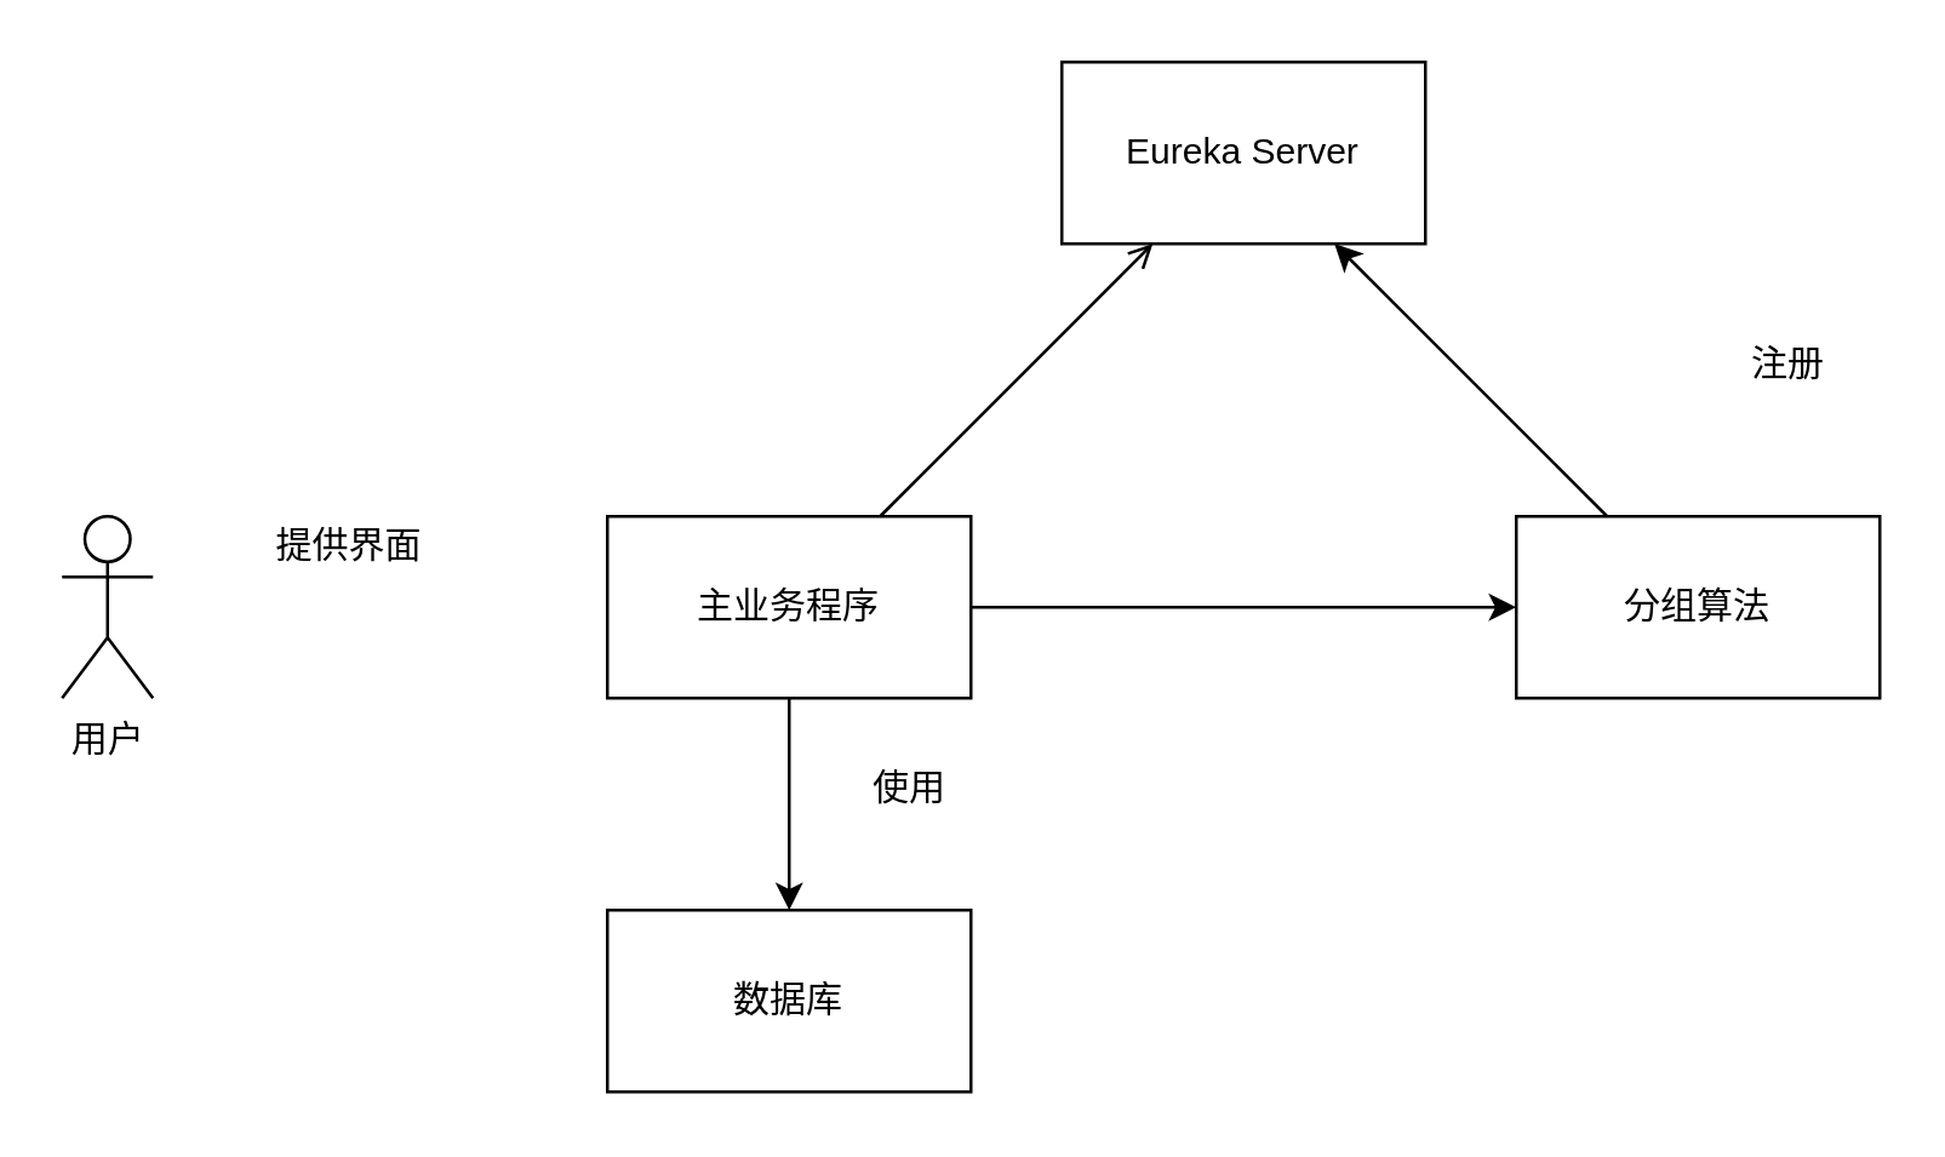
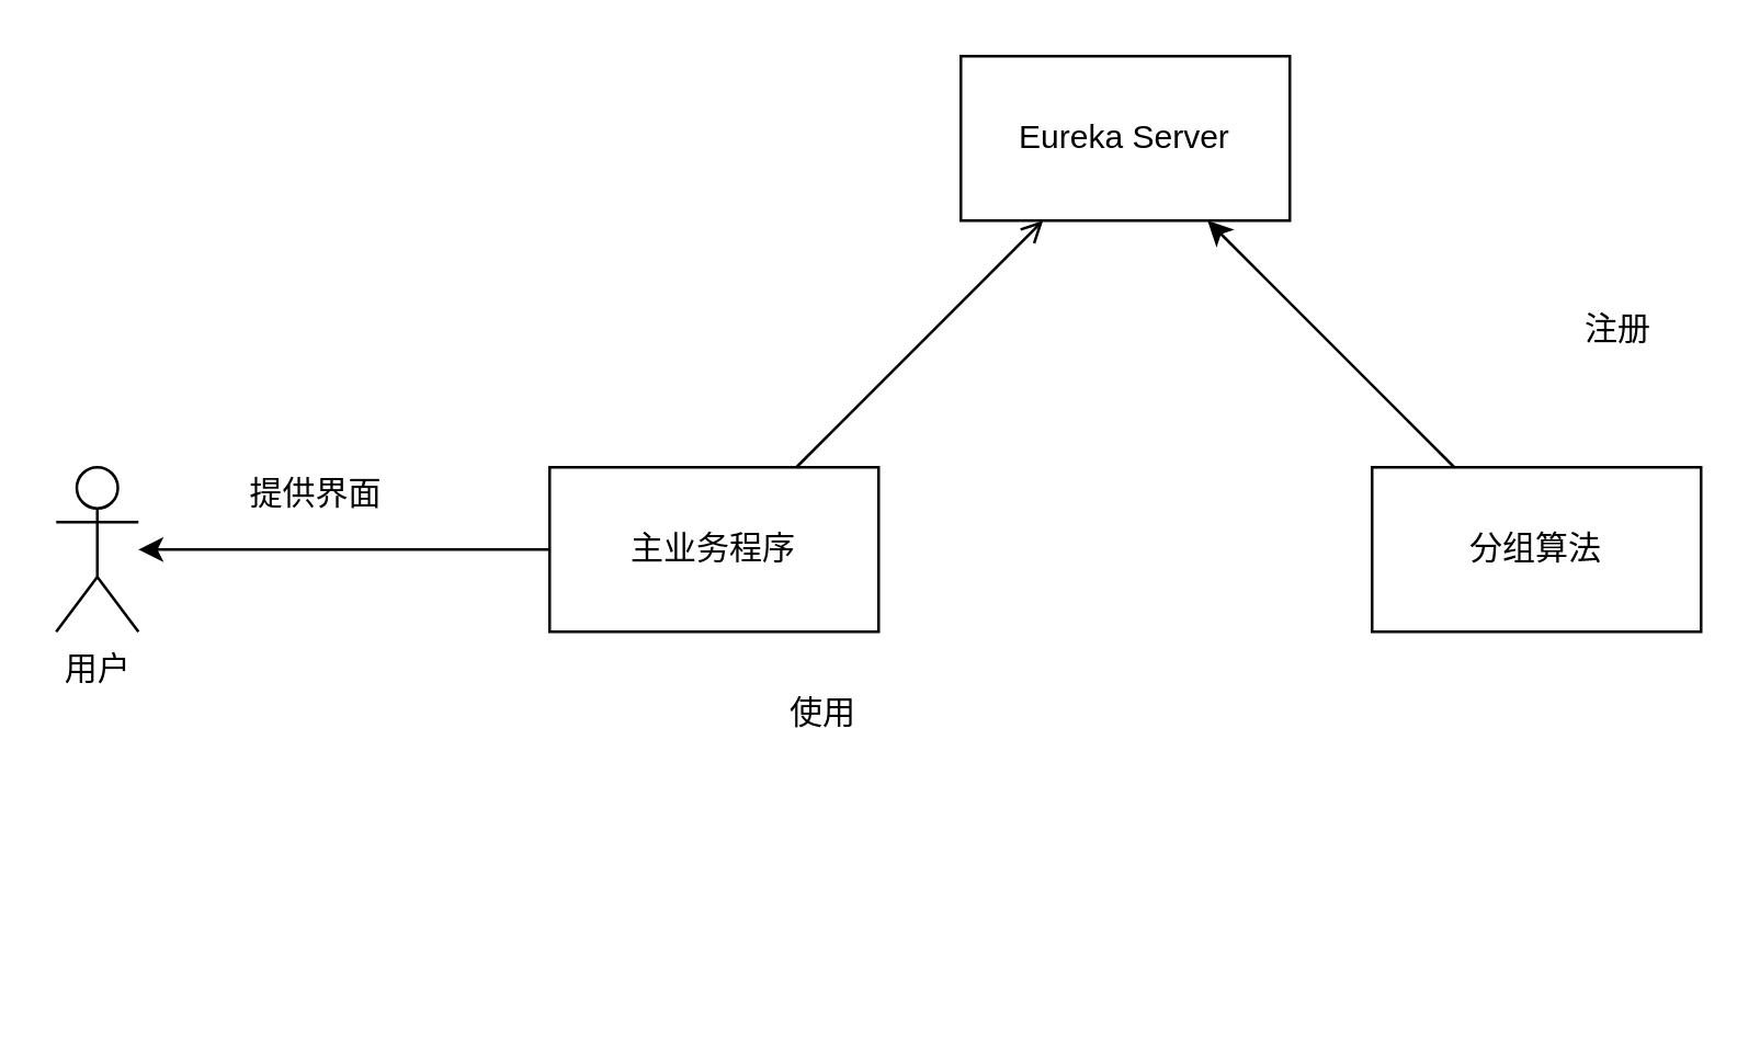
  <mxCell id="0" />
  <mxCell id="1" parent="0" />
  <mxCell id="2" value="Eureka Server" style="rounded=0;whiteSpace=wrap;html=1;" vertex="1" parent="1"><mxGeometry x="350" y="20" width="120" height="60" as="geometry" /></mxCell>
  <mxCell id="3" value="分组算法" style="rounded=0;whiteSpace=wrap;html=1;" vertex="1" parent="1"><mxGeometry x="500" y="170" width="120" height="60" as="geometry" /></mxCell>
  <mxCell id="4" value="注册" style="text;html=1;strokeColor=none;fillColor=none;align=center;verticalAlign=middle;whiteSpace=wrap;rounded=0;" vertex="1" parent="1"><mxGeometry x="570" y="110" width="40" height="20" as="geometry" /></mxCell>
  <mxCell id="5" value="主业务程序" style="rounded=0;whiteSpace=wrap;html=1;" vertex="1" parent="1"><mxGeometry x="200" y="170" width="120" height="60" as="geometry" /></mxCell>
  <mxCell id="6" value="" style="endArrow=classic;html=1;" edge="1" parent="1" source="3" target="2"><mxGeometry width="50" height="50" relative="1" as="geometry"><mxPoint x="420" y="210" as="sourcePoint" /><mxPoint x="430" y="30" as="targetPoint" /></mxGeometry></mxCell>
  <mxCell id="7" value="" style="endArrow=open;html=1;" edge="1" parent="1" source="5" target="2"><mxGeometry width="50" height="50" relative="1" as="geometry"><mxPoint x="250" y="140" as="sourcePoint" /><mxPoint x="300" y="90" as="targetPoint" /></mxGeometry></mxCell>
  <mxCell id="8" value="用户" style="shape=umlActor;verticalLabelPosition=bottom;verticalAlign=top;html=1;outlineConnect=0;" vertex="1" parent="1"><mxGeometry x="20" y="170" width="30" height="60" as="geometry" /></mxCell>
- <mxCell id="9" value="" style="endArrow=classic;html=1;" edge="1" parent="1" source="5" target="3"><mxGeometry width="50" height="50" relative="1" as="geometry"><mxPoint x="60" y="220" as="sourcePoint" /><mxPoint x="110" y="170" as="targetPoint" /></mxGeometry></mxCell>
+ <mxCell id="9" value="" style="endArrow=classic;html=1;" edge="1" parent="1" source="5" target="8"><mxGeometry width="50" height="50" relative="1" as="geometry"><mxPoint x="60" y="220" as="sourcePoint" /><mxPoint x="110" y="170" as="targetPoint" /></mxGeometry></mxCell>
  <mxCell id="10" value="提供界面" style="text;html=1;strokeColor=none;fillColor=none;align=center;verticalAlign=middle;whiteSpace=wrap;rounded=0;" vertex="1" parent="1"><mxGeometry x="80" y="170" width="70" height="20" as="geometry" /></mxCell>
- <mxCell id="11" value="数据库" style="rounded=0;whiteSpace=wrap;html=1;" vertex="1" parent="1"><mxGeometry x="200" y="300" width="120" height="60" as="geometry" /></mxCell>
- <mxCell id="12" value="" style="endArrow=classic;html=1;" edge="1" parent="1" source="5" target="11"><mxGeometry width="50" height="50" relative="1" as="geometry"><mxPoint x="390" y="350" as="sourcePoint" /><mxPoint x="440" y="300" as="targetPoint" /></mxGeometry></mxCell>
  <mxCell id="13" value="使用" style="text;html=1;strokeColor=none;fillColor=none;align=center;verticalAlign=middle;whiteSpace=wrap;rounded=0;" vertex="1" parent="1"><mxGeometry x="280" y="250" width="40" height="20" as="geometry" /></mxCell>
